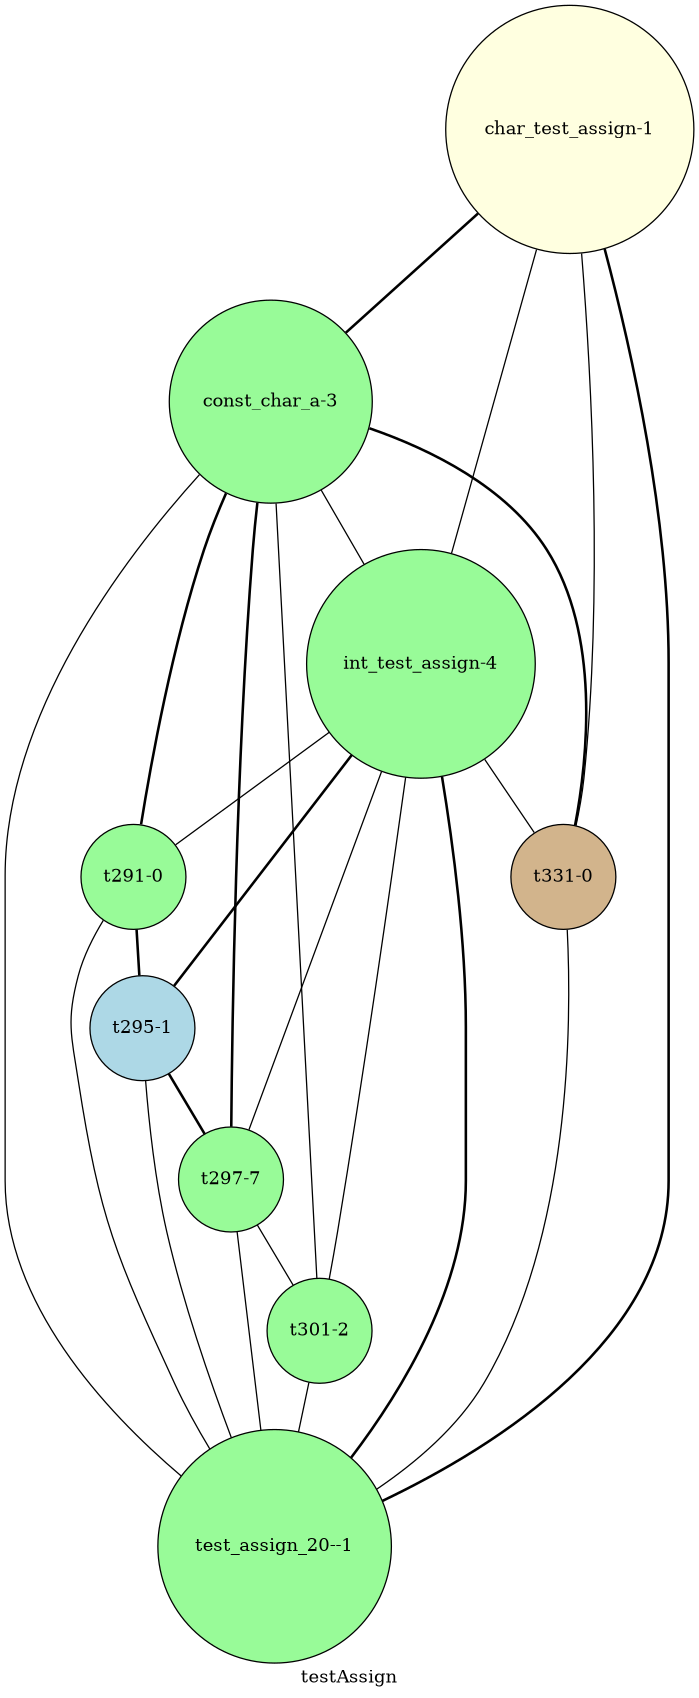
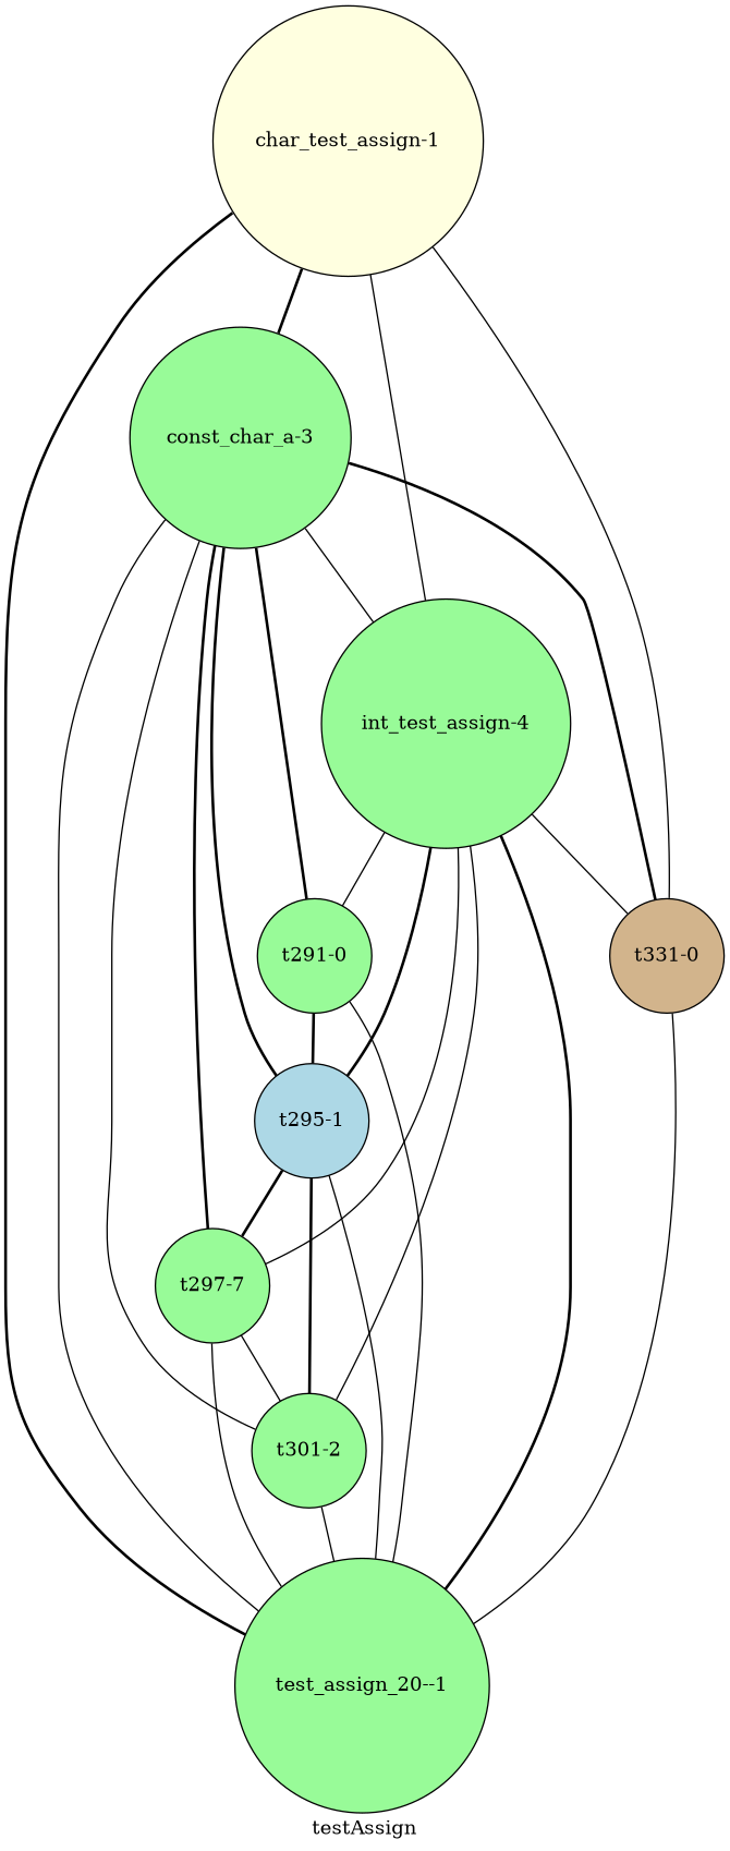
  graph {
    label=testAssign
    node [fillcolor=palegreen shape=circle style=filled]
    edge [style=solid]
    n1 [label="t291-0"]
    n2 [fillcolor=lightblue label="t295-1"]
    n3 [label="test_assign_20--1"]
    n4 [label="t297-7"]
    n5 [label="t301-2"]
    n6 [fillcolor=tan label="t331-0"]
    n7 [fillcolor=lightyellow label="char_test_assign-1"]
    n8 [label="const_char_a-3"]
    n9 [label="int_test_assign-4"]
    n1 -- n2 [style=bold]
    n1 -- n3
    n2 -- n3
    n2 -- n4 [style=bold]
+   n2 -- n5 [style=bold]
    n4 -- n3
    n4 -- n5
    n5 -- n3
    n6 -- n3
    n7 -- n3 [style=bold]
    n7 -- n6
    n7 -- n8 [style=bold]
    n7 -- n9
    n8 -- n1 [style=bold]
+   n8 -- n2 [style=bold]
    n8 -- n3
    n8 -- n4 [style=bold]
    n8 -- n5
    n8 -- n6 [style=bold]
    n8 -- n9
    n9 -- n1
    n9 -- n2 [style=bold]
    n9 -- n3 [style=bold]
    n9 -- n4
    n9 -- n5
    n9 -- n6
  }
